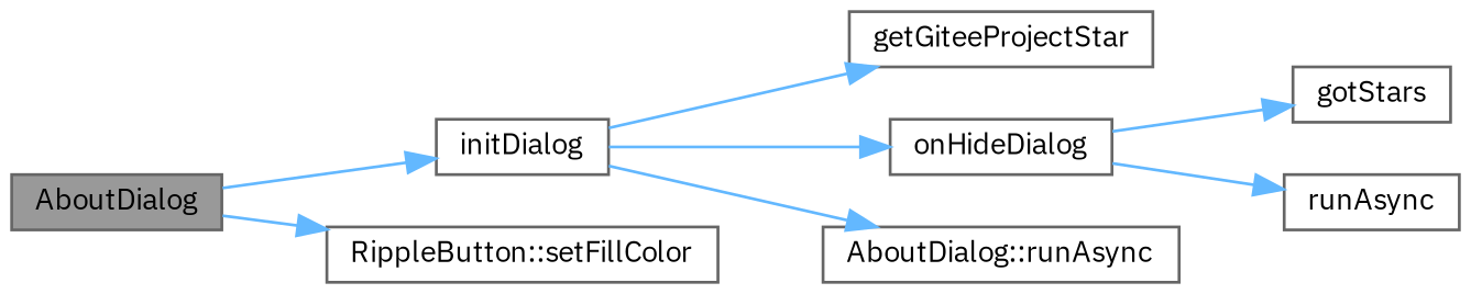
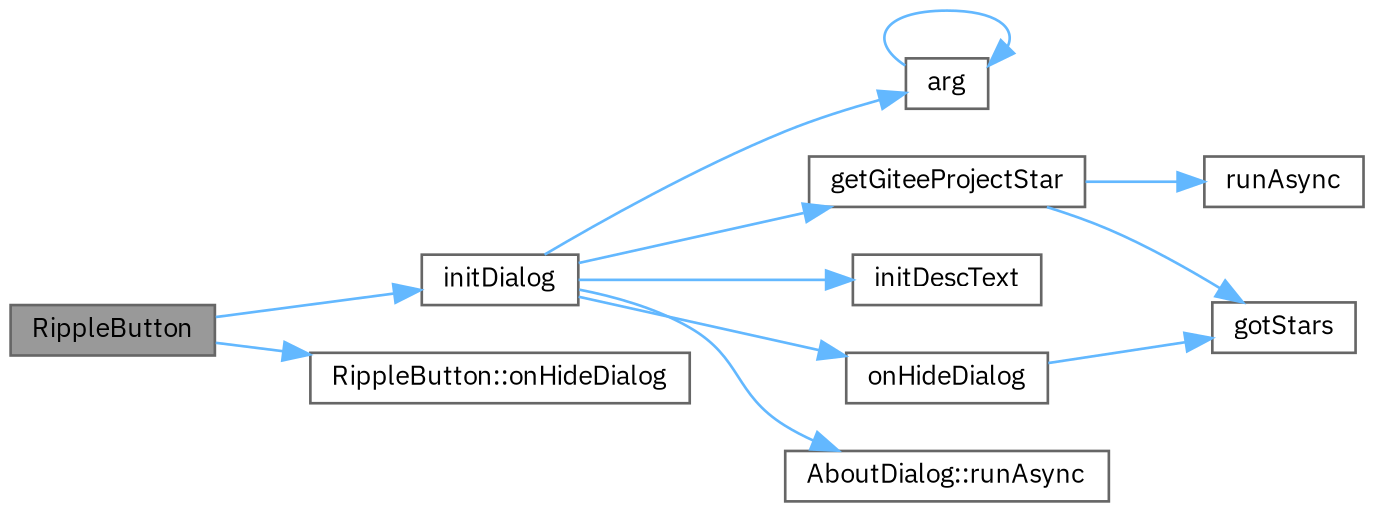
  digraph {
    fontname="IBM Plex Sans"
    rankdir=LR
    node [color=grey40 fillcolor=white fontname="IBM Plex Sans" fontsize=10 shape=box style=filled]
    edge [color=steelblue1 fontname="IBM Plex Sans" fontsize=10 labelfontname=Helvetica labelfontsize=10 style=solid]
-   n1 [color=gray40 fillcolor=grey60 fontcolor=black height=0.2 label=AboutDialog width=0.4]
+   n1 [color=gray40 fillcolor=grey60 fontcolor=black height=0.2 label=RippleButton width=0.4]
    n2 [height=0.2 label=initDialog width=0.4]
-   n3 [height=0.2 label="RippleButton::setFillColor" width=0.4]
+   n3 [height=0.2 label="RippleButton::onHideDialog" width=0.4]
+   n4 [height=0.2 label=arg width=0.4]
    n5 [height=0.2 label=getGiteeProjectStar width=0.4]
+   n6 [height=0.2 label=initDescText width=0.4]
    n7 [height=0.2 label=onHideDialog width=0.4]
    n8 [height=0.2 label="AboutDialog::runAsync" width=0.4]
    n9 [height=0.2 label=gotStars width=0.4]
    n10 [height=0.2 label=runAsync width=0.4]
    n1 -> n2
    n1 -> n3
+   n2 -> n4
    n2 -> n5
+   n2 -> n6
    n2 -> n7
    n2 -> n8
+   n4 -> n4
+   n5 -> n9
    n7 -> n9
-   n7 -> n10
+   n5 -> n10
  }
